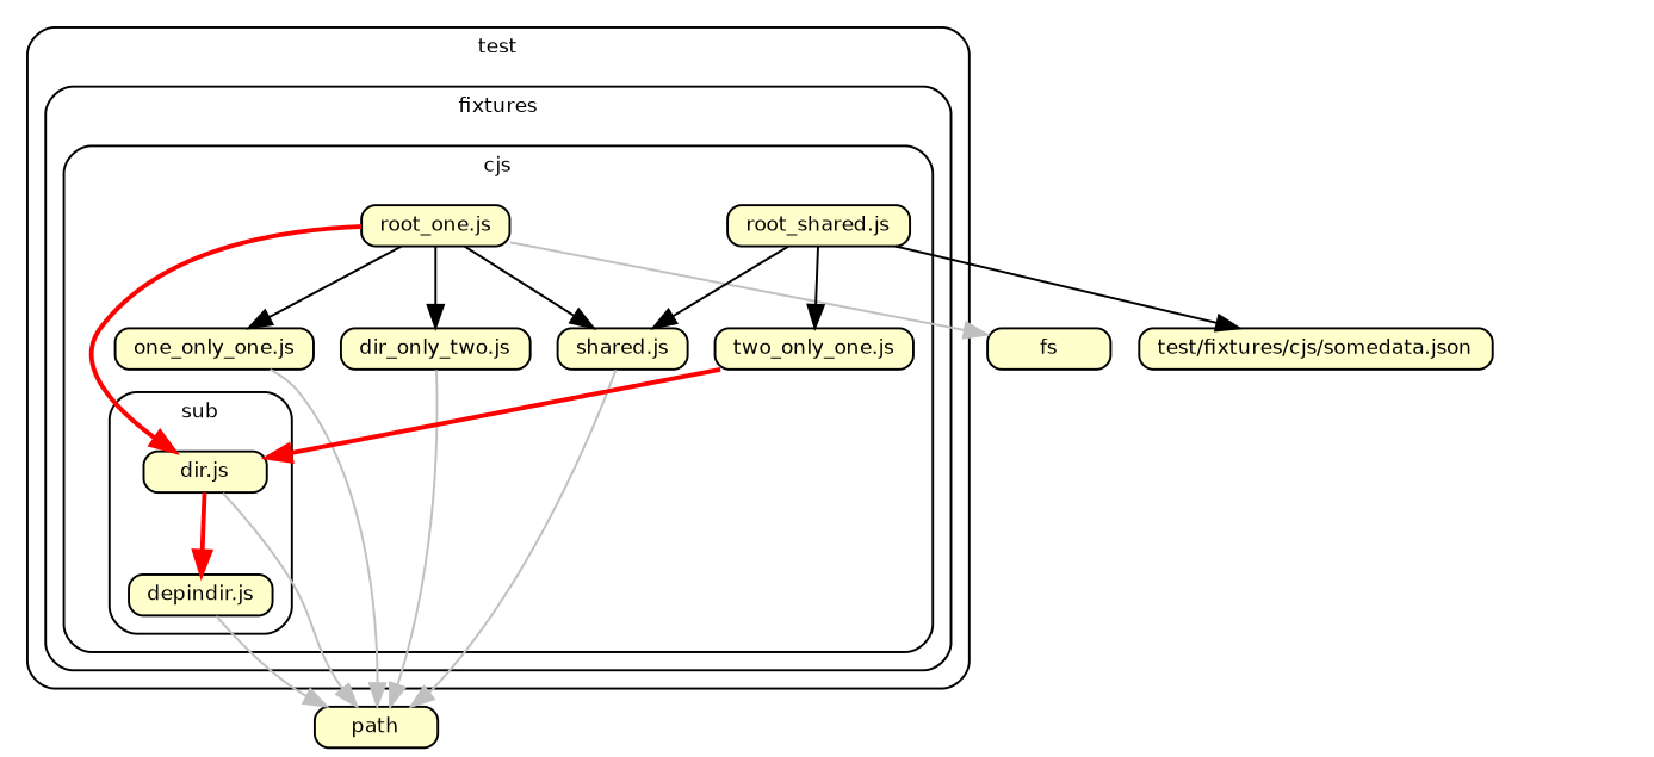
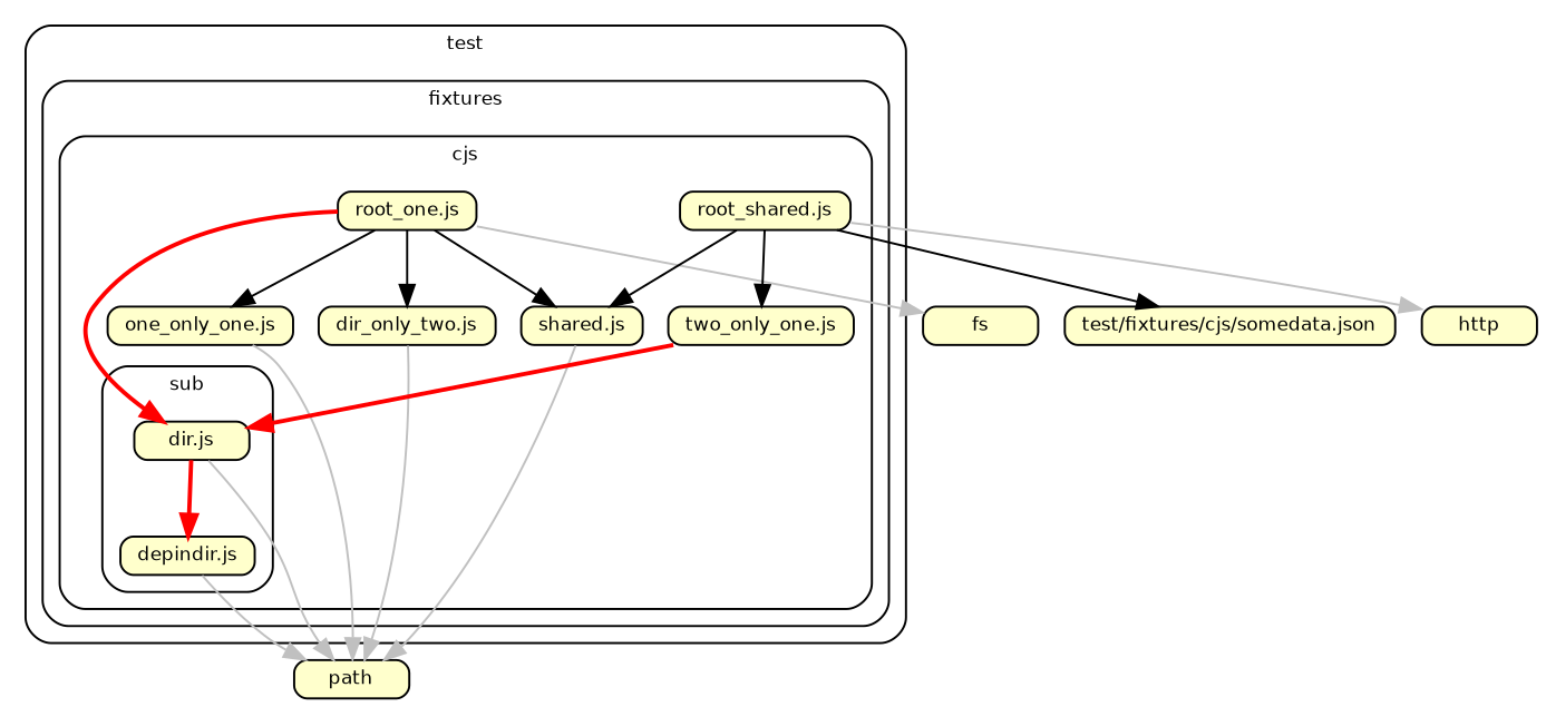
  digraph {
    compound=true
    fontname=Helvetica
    fontsize=9
    nodesep=0.16
    ordering=out
    rankdir=TB
    splines=true
    node [fillcolor="#ffffcc" fontname=Helvetica fontsize=9 shape=box style="rounded, filled"]
    edge [arrowhead=normal color=grey fontname=Helvetica fontsize=9]
    n1 [height=0.2 label="depindir.js"]
    n2 [height=0.2 label="dir.js"]
    n3 [height=0.2 label="one_only_one.js"]
    n4 [height=0.2 label="dir_only_two.js"]
    n5 [height=0.2 label="root_one.js"]
    n6 [height=0.2 label="root_shared.js"]
    n7 [height=0.2 label="shared.js"]
    n8 [height=0.2 label="two_only_one.js"]
    path [height=0.2]
    fs [height=0.2]
    "test/fixtures/cjs/somedata.json" [height=0.2]
+   http [height=0.2]
    subgraph cluster_1 {
      label=test
      style=rounded
      subgraph cluster_2 {
        label=fixtures
        style=rounded
        subgraph cluster_3 {
          label=cjs
          style=rounded
          n3
          n4
          n5
          n6
          n7
          n8
          subgraph cluster_4 {
            label=sub
            style=rounded
            n1
            n2
          }
        }
      }
    }
    n1 -> path
    n2 -> n1 [color=red penwidth=2.0]
    n2 -> path
    n3 -> path
    n4 -> path
    n5 -> n2 [color=red penwidth=2.0]
    n5 -> n3 [color=black]
    n5 -> n4 [color=black]
    n5 -> n7 [color=black]
    n5 -> fs
    n6 -> n7 [color=black]
    n6 -> n8 [color=black]
    n6 -> "test/fixtures/cjs/somedata.json" [color=black]
+   n6 -> http
    n7 -> path
    n8 -> n2 [color=red penwidth=2.0]
  }
